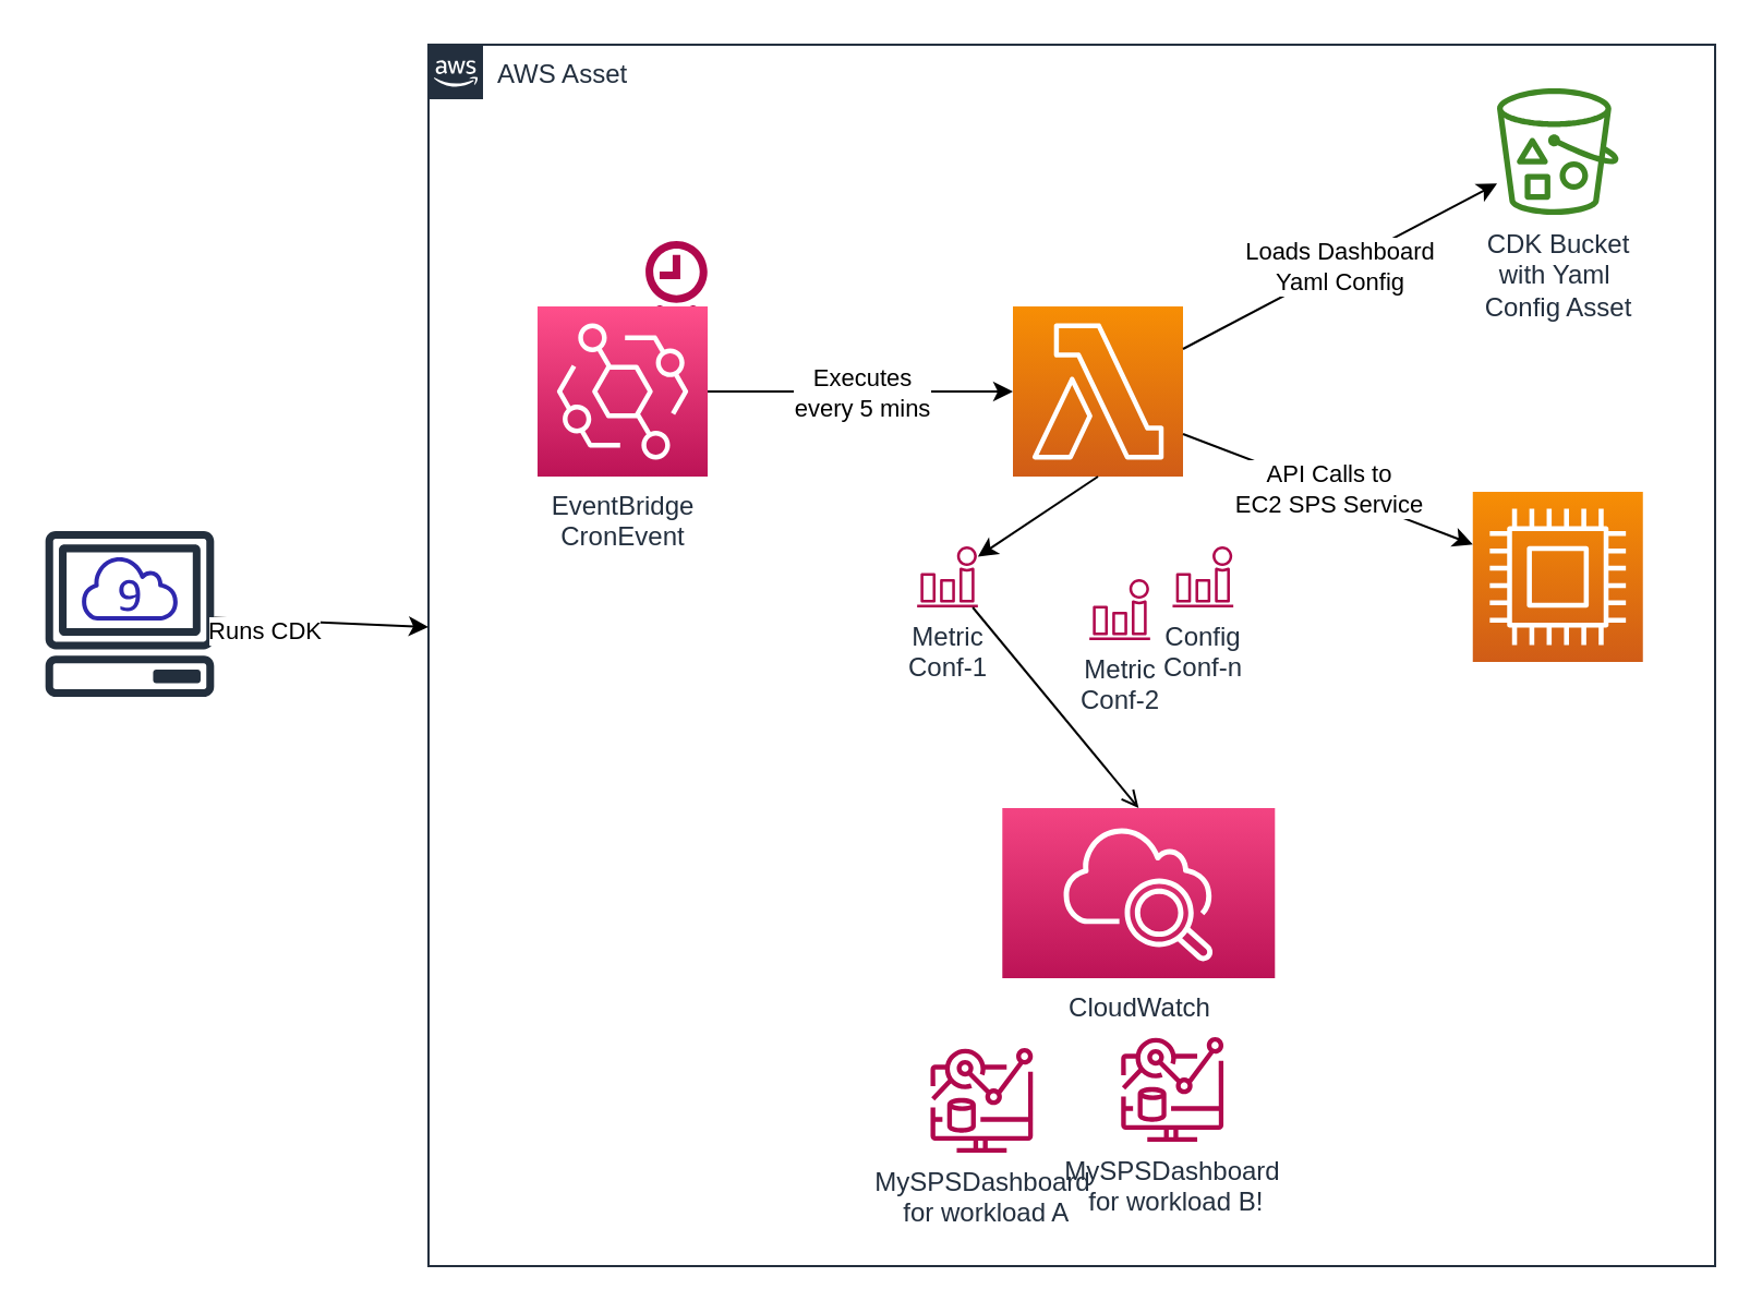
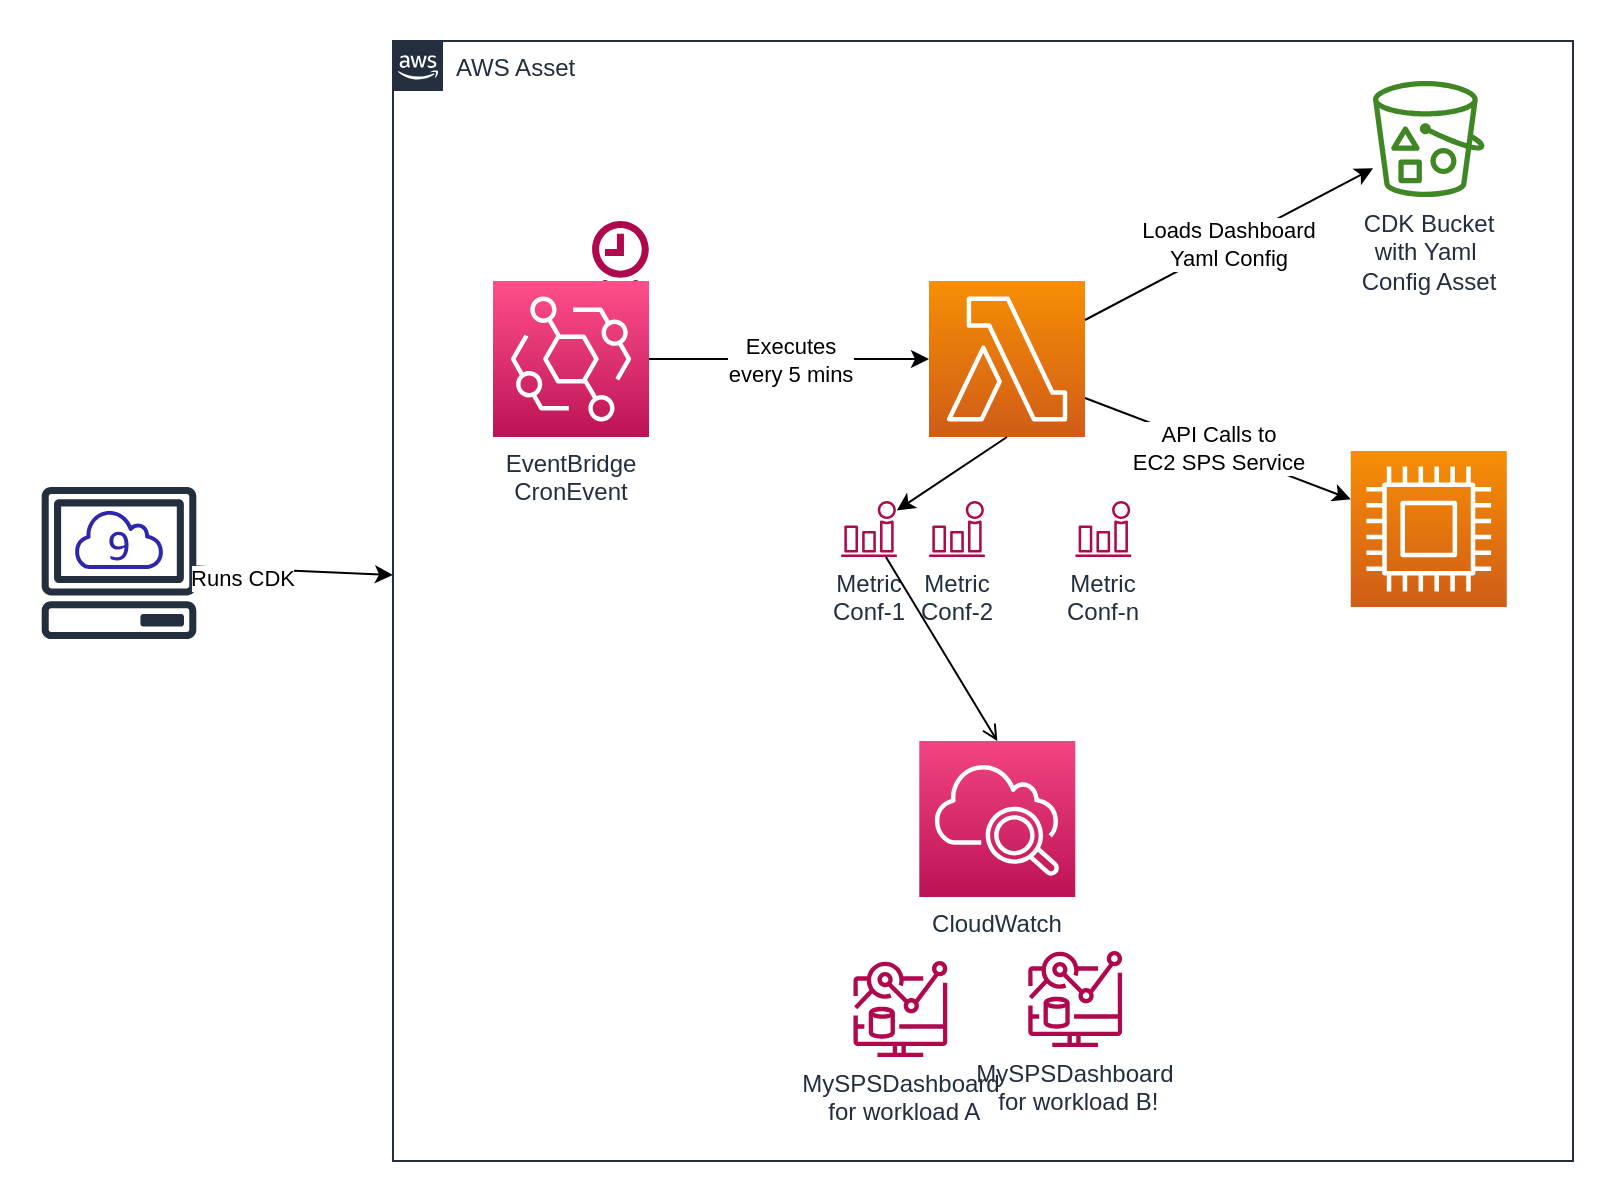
  <mxCell id="0" />
  <mxCell id="1" parent="0" />
  <mxCell id="2" value="AWS Asset" style="points=[[0,0],[0.25,0],[0.5,0],[0.75,0],[1,0],[1,0.25],[1,0.5],[1,0.75],[1,1],[0.75,1],[0.5,1],[0.25,1],[0,1],[0,0.75],[0,0.5],[0,0.25]];outlineConnect=0;gradientColor=none;html=1;whiteSpace=wrap;fontSize=12;fontStyle=0;container=1;pointerEvents=0;collapsible=0;recursiveResize=0;shape=mxgraph.aws4.group;grIcon=mxgraph.aws4.group_aws_cloud_alt;strokeColor=#232F3E;fillColor=none;verticalAlign=top;align=left;spacingLeft=30;fontColor=#232F3E;dashed=0;" vertex="1" parent="1"><mxGeometry x="196" y="20" width="590" height="560" as="geometry" /></mxCell>
  <mxCell id="3" value="" style="sketch=0;outlineConnect=0;fontColor=#232F3E;gradientColor=none;fillColor=#B0084D;strokeColor=none;dashed=0;verticalLabelPosition=bottom;verticalAlign=top;align=center;html=1;fontSize=12;fontStyle=0;aspect=fixed;pointerEvents=1;shape=mxgraph.aws4.event_time_based;" vertex="1" parent="2"><mxGeometry x="50" y="90" width="78" height="78" as="geometry" /></mxCell>
  <mxCell id="4" value="" style="sketch=0;points=[[0,0,0],[0.25,0,0],[0.5,0,0],[0.75,0,0],[1,0,0],[0,1,0],[0.25,1,0],[0.5,1,0],[0.75,1,0],[1,1,0],[0,0.25,0],[0,0.5,0],[0,0.75,0],[1,0.25,0],[1,0.5,0],[1,0.75,0]];outlineConnect=0;fontColor=#232F3E;gradientColor=#F78E04;gradientDirection=north;fillColor=#D05C17;strokeColor=#ffffff;dashed=0;verticalLabelPosition=bottom;verticalAlign=top;align=center;html=1;fontSize=12;fontStyle=0;aspect=fixed;shape=mxgraph.aws4.resourceIcon;resIcon=mxgraph.aws4.lambda;" vertex="1" parent="2"><mxGeometry x="268" y="120" width="78" height="78" as="geometry" /></mxCell>
  <mxCell id="5" value="EventBridge&lt;br&gt;CronEvent" style="sketch=0;points=[[0,0,0],[0.25,0,0],[0.5,0,0],[0.75,0,0],[1,0,0],[0,1,0],[0.25,1,0],[0.5,1,0],[0.75,1,0],[1,1,0],[0,0.25,0],[0,0.5,0],[0,0.75,0],[1,0.25,0],[1,0.5,0],[1,0.75,0]];outlineConnect=0;fontColor=#232F3E;gradientColor=#FF4F8B;gradientDirection=north;fillColor=#BC1356;strokeColor=#ffffff;dashed=0;verticalLabelPosition=bottom;verticalAlign=top;align=center;html=1;fontSize=12;fontStyle=0;aspect=fixed;shape=mxgraph.aws4.resourceIcon;resIcon=mxgraph.aws4.eventbridge;" vertex="1" parent="2"><mxGeometry x="50" y="120" width="78" height="78" as="geometry" /></mxCell>
- <mxCell id="6" value="CloudWatch" style="sketch=0;points=[[0,0,0],[0.25,0,0],[0.5,0,0],[0.75,0,0],[1,0,0],[0,1,0],[0.25,1,0],[0.5,1,0],[0.75,1,0],[1,1,0],[0,0.25,0],[0,0.5,0],[0,0.75,0],[1,0.25,0],[1,0.5,0],[1,0.75,0]];points=[[0,0,0],[0.25,0,0],[0.5,0,0],[0.75,0,0],[1,0,0],[0,1,0],[0.25,1,0],[0.5,1,0],[0.75,1,0],[1,1,0],[0,0.25,0],[0,0.5,0],[0,0.75,0],[1,0.25,0],[1,0.5,0],[1,0.75,0]];outlineConnect=0;fontColor=#232F3E;gradientColor=#F34482;gradientDirection=north;fillColor=#BC1356;strokeColor=#ffffff;dashed=0;verticalLabelPosition=bottom;verticalAlign=top;align=center;html=1;fontSize=12;fontStyle=0;aspect=fixed;shape=mxgraph.aws4.resourceIcon;resIcon=mxgraph.aws4.cloudwatch_2;" vertex="1" parent="2"><mxGeometry x="263.15" y="350" width="125" height="78" as="geometry" /></mxCell>
+ <mxCell id="6" value="CloudWatch" style="sketch=0;points=[[0,0,0],[0.25,0,0],[0.5,0,0],[0.75,0,0],[1,0,0],[0,1,0],[0.25,1,0],[0.5,1,0],[0.75,1,0],[1,1,0],[0,0.25,0],[0,0.5,0],[0,0.75,0],[1,0.25,0],[1,0.5,0],[1,0.75,0]];points=[[0,0,0],[0.25,0,0],[0.5,0,0],[0.75,0,0],[1,0,0],[0,1,0],[0.25,1,0],[0.5,1,0],[0.75,1,0],[1,1,0],[0,0.25,0],[0,0.5,0],[0,0.75,0],[1,0.25,0],[1,0.5,0],[1,0.75,0]];outlineConnect=0;fontColor=#232F3E;gradientColor=#F34482;gradientDirection=north;fillColor=#BC1356;strokeColor=#ffffff;dashed=0;verticalLabelPosition=bottom;verticalAlign=top;align=center;html=1;fontSize=12;fontStyle=0;aspect=fixed;shape=mxgraph.aws4.resourceIcon;resIcon=mxgraph.aws4.cloudwatch_2;" vertex="1" parent="2"><mxGeometry x="263.15" y="350" width="78" height="78" as="geometry" /></mxCell>
  <mxCell id="7" value="MySPSDashboard&lt;br&gt;&amp;nbsp;for workload A" style="sketch=0;outlineConnect=0;fontColor=#232F3E;gradientColor=none;fillColor=#B0084D;strokeColor=none;dashed=0;verticalLabelPosition=bottom;verticalAlign=top;align=center;html=1;fontSize=12;fontStyle=0;aspect=fixed;pointerEvents=1;shape=mxgraph.aws4.cloudwatch_metrics_insights;" vertex="1" parent="2"><mxGeometry x="230" y="460" width="47.38" height="48" as="geometry" /></mxCell>
  <mxCell id="8" value="Metric &lt;br&gt;Conf-1" style="sketch=0;outlineConnect=0;fontColor=#232F3E;gradientColor=none;fillColor=#B0084D;strokeColor=none;dashed=0;verticalLabelPosition=bottom;verticalAlign=top;align=center;html=1;fontSize=12;fontStyle=0;aspect=fixed;pointerEvents=1;shape=mxgraph.aws4.alarm;" vertex="1" parent="2"><mxGeometry x="224" y="230" width="28" height="28" as="geometry" /></mxCell>
  <mxCell id="9" value="MySPSDashboard&lt;br&gt;&amp;nbsp;for workload B!" style="sketch=0;outlineConnect=0;fontColor=#232F3E;gradientColor=none;fillColor=#B0084D;strokeColor=none;dashed=0;verticalLabelPosition=bottom;verticalAlign=top;align=center;html=1;fontSize=12;fontStyle=0;aspect=fixed;pointerEvents=1;shape=mxgraph.aws4.cloudwatch_metrics_insights;" vertex="1" parent="2"><mxGeometry x="317.39" y="455" width="47.38" height="48" as="geometry" /></mxCell>
  <mxCell id="10" value="CDK Bucket&lt;br&gt;with Yaml&amp;nbsp;&lt;br&gt;Config Asset" style="sketch=0;outlineConnect=0;fontColor=#232F3E;gradientColor=none;fillColor=#3F8624;strokeColor=none;dashed=0;verticalLabelPosition=bottom;verticalAlign=top;align=center;html=1;fontSize=12;fontStyle=0;aspect=fixed;pointerEvents=1;shape=mxgraph.aws4.bucket_with_objects;" vertex="1" parent="2"><mxGeometry x="490" y="20" width="55.77" height="58" as="geometry" /></mxCell>
- <mxCell id="11" value="Metric&lt;br&gt;Conf-2" style="sketch=0;outlineConnect=0;fontColor=#232F3E;gradientColor=none;fillColor=#B0084D;strokeColor=none;dashed=0;verticalLabelPosition=bottom;verticalAlign=top;align=center;html=1;fontSize=12;fontStyle=0;aspect=fixed;pointerEvents=1;shape=mxgraph.aws4.alarm;" vertex="1" parent="2"><mxGeometry x="303" y="245" width="28" height="28" as="geometry" /></mxCell>
- <mxCell id="12" value="Config&lt;br&gt;Conf-n" style="sketch=0;outlineConnect=0;fontColor=#232F3E;gradientColor=none;fillColor=#B0084D;strokeColor=none;dashed=0;verticalLabelPosition=bottom;verticalAlign=top;align=center;html=1;fontSize=12;fontStyle=0;aspect=fixed;pointerEvents=1;shape=mxgraph.aws4.alarm;" vertex="1" parent="2"><mxGeometry x="341.15" y="230" width="28" height="28" as="geometry" /></mxCell>
+ <mxCell id="11" value="Metric&lt;br&gt;Conf-2" style="sketch=0;outlineConnect=0;fontColor=#232F3E;gradientColor=none;fillColor=#B0084D;strokeColor=none;dashed=0;verticalLabelPosition=bottom;verticalAlign=top;align=center;html=1;fontSize=12;fontStyle=0;aspect=fixed;pointerEvents=1;shape=mxgraph.aws4.alarm;" vertex="1" parent="2"><mxGeometry x="268" y="230" width="28" height="28" as="geometry" /></mxCell>
+ <mxCell id="12" value="Metric&lt;br&gt;Conf-n" style="sketch=0;outlineConnect=0;fontColor=#232F3E;gradientColor=none;fillColor=#B0084D;strokeColor=none;dashed=0;verticalLabelPosition=bottom;verticalAlign=top;align=center;html=1;fontSize=12;fontStyle=0;aspect=fixed;pointerEvents=1;shape=mxgraph.aws4.alarm;" vertex="1" parent="2"><mxGeometry x="341.15" y="230" width="28" height="28" as="geometry" /></mxCell>
  <mxCell id="13" value="" style="endArrow=classic;html=1;rounded=0;entryX=0;entryY=0.5;entryDx=0;entryDy=0;entryPerimeter=0;" edge="1" parent="2" target="4"><mxGeometry relative="1" as="geometry"><mxPoint x="128" y="159" as="sourcePoint" /><mxPoint x="228" y="158.5" as="targetPoint" /></mxGeometry></mxCell>
  <mxCell id="14" value="Executes&lt;br&gt;every 5 mins" style="edgeLabel;resizable=0;html=1;align=center;verticalAlign=middle;" connectable="0" vertex="1" parent="13"><mxGeometry relative="1" as="geometry" /></mxCell>
  <mxCell id="15" value="" style="endArrow=classic;html=1;rounded=0;exitX=1;exitY=0.25;exitDx=0;exitDy=0;exitPerimeter=0;" edge="1" parent="2" source="4" target="10"><mxGeometry relative="1" as="geometry"><mxPoint x="346" y="158.5" as="sourcePoint" /><mxPoint x="486" y="158.5" as="targetPoint" /></mxGeometry></mxCell>
  <mxCell id="16" value="Loads Dashboard &lt;br&gt;Yaml Config" style="edgeLabel;resizable=0;html=1;align=center;verticalAlign=middle;" connectable="0" vertex="1" parent="15"><mxGeometry relative="1" as="geometry" /></mxCell>
  <mxCell id="17" value="" style="sketch=0;points=[[0,0,0],[0.25,0,0],[0.5,0,0],[0.75,0,0],[1,0,0],[0,1,0],[0.25,1,0],[0.5,1,0],[0.75,1,0],[1,1,0],[0,0.25,0],[0,0.5,0],[0,0.75,0],[1,0.25,0],[1,0.5,0],[1,0.75,0]];outlineConnect=0;fontColor=#232F3E;gradientColor=#F78E04;gradientDirection=north;fillColor=#D05C17;strokeColor=#ffffff;dashed=0;verticalLabelPosition=bottom;verticalAlign=top;align=center;html=1;fontSize=12;fontStyle=0;aspect=fixed;shape=mxgraph.aws4.resourceIcon;resIcon=mxgraph.aws4.compute;" vertex="1" parent="2"><mxGeometry x="478.88" y="205" width="78" height="78" as="geometry" /></mxCell>
  <mxCell id="18" value="" style="endArrow=classic;html=1;rounded=0;exitX=0.5;exitY=1;exitDx=0;exitDy=0;exitPerimeter=0;" edge="1" parent="2" source="4" target="8"><mxGeometry relative="1" as="geometry"><mxPoint x="356" y="168.5" as="sourcePoint" /><mxPoint x="500.007" y="76.76" as="targetPoint" /></mxGeometry></mxCell>
  <mxCell id="19" value="" style="endArrow=classic;html=1;rounded=0;exitX=1;exitY=0.75;exitDx=0;exitDy=0;exitPerimeter=0;" edge="1" parent="2" source="4" target="17"><mxGeometry relative="1" as="geometry"><mxPoint x="356" y="168.5" as="sourcePoint" /><mxPoint x="500.007" y="76.76" as="targetPoint" /></mxGeometry></mxCell>
  <mxCell id="20" value="API Calls to&lt;br&gt;EC2 SPS Service" style="edgeLabel;resizable=0;html=1;align=center;verticalAlign=middle;" connectable="0" vertex="1" parent="19"><mxGeometry relative="1" as="geometry" /></mxCell>
  <mxCell id="21" value="" style="endArrow=open;html=1;rounded=0;entryX=0.5;entryY=0;entryDx=0;entryDy=0;entryPerimeter=0;" edge="1" parent="2" source="8" target="6"><mxGeometry relative="1" as="geometry"><mxPoint x="230" y="380" as="sourcePoint" /><mxPoint x="174.923" y="416.718" as="targetPoint" /></mxGeometry></mxCell>
  <mxCell id="22" value="" style="sketch=0;outlineConnect=0;fontColor=#232F3E;gradientColor=none;fillColor=#2E27AD;strokeColor=none;dashed=0;verticalLabelPosition=bottom;verticalAlign=top;align=center;html=1;fontSize=12;fontStyle=0;aspect=fixed;shape=mxgraph.aws4.cloud9;" vertex="1" parent="1"><mxGeometry x="35.6" y="254" width="46.8" height="30" as="geometry" /></mxCell>
  <mxCell id="23" value="" style="sketch=0;outlineConnect=0;fontColor=#232F3E;gradientColor=none;fillColor=#232F3D;strokeColor=none;dashed=0;verticalLabelPosition=bottom;verticalAlign=top;align=center;html=1;fontSize=12;fontStyle=0;aspect=fixed;pointerEvents=1;shape=mxgraph.aws4.client;" vertex="1" parent="1"><mxGeometry x="20" y="243" width="78" height="76" as="geometry" /></mxCell>
  <mxCell id="24" value="" style="endArrow=classic;html=1;rounded=0;" edge="1" parent="1" source="23" target="2"><mxGeometry relative="1" as="geometry"><mxPoint x="126" y="280" as="sourcePoint" /><mxPoint x="155" y="500" as="targetPoint" /></mxGeometry></mxCell>
  <mxCell id="25" value="Runs CDK" style="edgeLabel;resizable=0;html=1;align=center;verticalAlign=middle;" connectable="0" vertex="1" parent="24"><mxGeometry relative="1" as="geometry"><mxPoint x="-26" y="4" as="offset" /></mxGeometry></mxCell>
